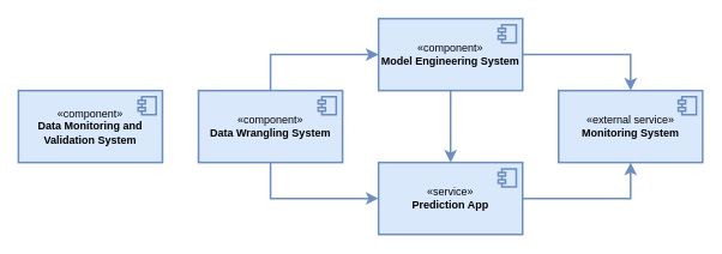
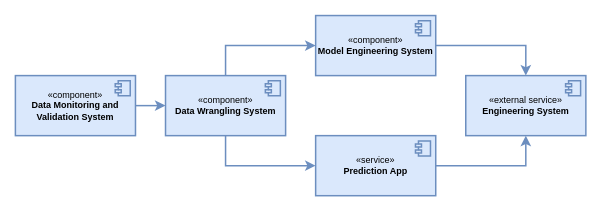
  <mxCell id="0" />
  <mxCell id="1" parent="0" />
  <mxCell id="2" value="«service»&lt;br&gt;&lt;b&gt;Prediction App&lt;/b&gt;" style="html=1;dropTarget=0;whiteSpace=wrap;fillColor=#dae8fc;strokeColor=#6c8ebf;strokeWidth=2;" vertex="1" parent="1"><mxGeometry x="420" y="180" width="160" height="80" as="geometry" /></mxCell>
  <mxCell id="3" value="" style="shape=module;jettyWidth=8;jettyHeight=4;fillColor=#dae8fc;strokeColor=#6c8ebf;strokeWidth=2;" vertex="1" parent="2"><mxGeometry x="1" width="20" height="20" relative="1" as="geometry"><mxPoint x="-27" y="7" as="offset" /></mxGeometry></mxCell>
  <mxCell id="4" value="«component»&lt;br&gt;&lt;b&gt;Data Wrangling System&lt;/b&gt;" style="html=1;dropTarget=0;whiteSpace=wrap;fillColor=#dae8fc;strokeColor=#6c8ebf;strokeWidth=2;" vertex="1" parent="1"><mxGeometry x="220" y="100" width="160" height="80" as="geometry" /></mxCell>
  <mxCell id="5" value="" style="shape=module;jettyWidth=8;jettyHeight=4;fillColor=#dae8fc;strokeColor=#6c8ebf;strokeWidth=2;" vertex="1" parent="4"><mxGeometry x="1" width="20" height="20" relative="1" as="geometry"><mxPoint x="-27" y="7" as="offset" /></mxGeometry></mxCell>
+ <mxCell id="6" style="edgeStyle=none;curved=1;rounded=0;orthogonalLoop=1;jettySize=auto;html=1;exitX=1;exitY=0.5;exitDx=0;exitDy=0;entryX=0;entryY=0.5;entryDx=0;entryDy=0;fontSize=12;startSize=8;endSize=8;fillColor=#dae8fc;strokeColor=#6c8ebf;strokeWidth=2;" edge="1" parent="1" source="7" target="4"><mxGeometry relative="1" as="geometry" /></mxCell>
  <mxCell id="7" value="&lt;div&gt;«component»&lt;br&gt;&lt;/div&gt;&lt;b&gt;Data Monitoring and Validation System&lt;/b&gt;" style="html=1;dropTarget=0;whiteSpace=wrap;fillColor=#dae8fc;strokeColor=#6c8ebf;strokeWidth=2;" vertex="1" parent="1"><mxGeometry x="20" y="100" width="160" height="80" as="geometry" /></mxCell>
  <mxCell id="8" value="" style="shape=module;jettyWidth=8;jettyHeight=4;fillColor=#dae8fc;strokeColor=#6c8ebf;strokeWidth=2;" vertex="1" parent="7"><mxGeometry x="1" width="20" height="20" relative="1" as="geometry"><mxPoint x="-27" y="7" as="offset" /></mxGeometry></mxCell>
- <mxCell id="9" style="edgeStyle=none;curved=1;rounded=0;orthogonalLoop=1;jettySize=auto;html=1;exitX=0.5;exitY=1;exitDx=0;exitDy=0;entryX=0.5;entryY=0;entryDx=0;entryDy=0;fontSize=12;startSize=8;endSize=8;fillColor=#dae8fc;strokeColor=#6c8ebf;strokeWidth=2;" edge="1" parent="1" source="10" target="2"><mxGeometry relative="1" as="geometry" /></mxCell>
  <mxCell id="10" value="&lt;div&gt;«component»&lt;br&gt;&lt;/div&gt;&lt;b&gt;Model Engineering System&lt;/b&gt;" style="html=1;dropTarget=0;whiteSpace=wrap;fillColor=#dae8fc;strokeColor=#6c8ebf;strokeWidth=2;" vertex="1" parent="1"><mxGeometry x="420" y="20" width="160" height="80" as="geometry" /></mxCell>
  <mxCell id="11" value="" style="shape=module;jettyWidth=8;jettyHeight=4;fillColor=#dae8fc;strokeColor=#6c8ebf;strokeWidth=2;" vertex="1" parent="10"><mxGeometry x="1" width="20" height="20" relative="1" as="geometry"><mxPoint x="-27" y="7" as="offset" /></mxGeometry></mxCell>
- <mxCell id="12" value="«external service»&lt;br&gt;&lt;b&gt;Monitoring System&lt;/b&gt;" style="html=1;dropTarget=0;whiteSpace=wrap;fillColor=#dae8fc;strokeColor=#6c8ebf;strokeWidth=2;" vertex="1" parent="1"><mxGeometry x="620" y="100" width="160" height="80" as="geometry" /></mxCell>
+ <mxCell id="12" value="«external service»&lt;br&gt;&lt;b&gt;Engineering System&lt;/b&gt;" style="html=1;dropTarget=0;whiteSpace=wrap;fillColor=#dae8fc;strokeColor=#6c8ebf;strokeWidth=2;" vertex="1" parent="1"><mxGeometry x="620" y="100" width="160" height="80" as="geometry" /></mxCell>
  <mxCell id="13" value="" style="shape=module;jettyWidth=8;jettyHeight=4;fillColor=#dae8fc;strokeColor=#6c8ebf;strokeWidth=2;" vertex="1" parent="12"><mxGeometry x="1" width="20" height="20" relative="1" as="geometry"><mxPoint x="-27" y="7" as="offset" /></mxGeometry></mxCell>
  <mxCell id="14" value="" style="edgeStyle=segmentEdgeStyle;endArrow=classic;html=1;curved=0;rounded=0;endSize=8;startSize=8;sourcePerimeterSpacing=0;targetPerimeterSpacing=0;fontSize=12;fillColor=#dae8fc;strokeColor=#6c8ebf;strokeWidth=2;" edge="1" parent="1"><mxGeometry width="140" relative="1" as="geometry"><mxPoint x="300" y="180" as="sourcePoint" /><mxPoint x="420" y="220" as="targetPoint" /><Array as="points"><mxPoint x="300" y="220" /></Array></mxGeometry></mxCell>
  <mxCell id="15" value="" style="edgeStyle=segmentEdgeStyle;endArrow=classic;html=1;curved=0;rounded=0;endSize=8;startSize=8;sourcePerimeterSpacing=0;targetPerimeterSpacing=0;fontSize=12;exitX=0.5;exitY=0;exitDx=0;exitDy=0;fillColor=#dae8fc;strokeColor=#6c8ebf;strokeWidth=2;" edge="1" parent="1" source="4"><mxGeometry width="140" relative="1" as="geometry"><mxPoint x="300" y="20" as="sourcePoint" /><mxPoint x="420" y="60" as="targetPoint" /><Array as="points"><mxPoint x="300" y="60" /></Array></mxGeometry></mxCell>
  <mxCell id="16" value="" style="edgeStyle=segmentEdgeStyle;endArrow=classic;html=1;curved=0;rounded=0;endSize=8;startSize=8;sourcePerimeterSpacing=0;targetPerimeterSpacing=0;fontSize=12;exitX=1;exitY=0.5;exitDx=0;exitDy=0;fillColor=#dae8fc;strokeColor=#6c8ebf;strokeWidth=2;" edge="1" parent="1" source="2"><mxGeometry width="140" relative="1" as="geometry"><mxPoint x="580" y="140" as="sourcePoint" /><mxPoint x="700" y="180" as="targetPoint" /><Array as="points"><mxPoint x="700" y="220" /></Array></mxGeometry></mxCell>
  <mxCell id="17" value="" style="edgeStyle=segmentEdgeStyle;endArrow=classic;html=1;curved=0;rounded=0;endSize=8;startSize=8;sourcePerimeterSpacing=0;targetPerimeterSpacing=0;fontSize=12;fillColor=#dae8fc;strokeColor=#6c8ebf;strokeWidth=2;" edge="1" parent="1"><mxGeometry width="140" relative="1" as="geometry"><mxPoint x="580" y="60" as="sourcePoint" /><mxPoint x="700" y="100" as="targetPoint" /><Array as="points"><mxPoint x="700" y="60" /></Array></mxGeometry></mxCell>
